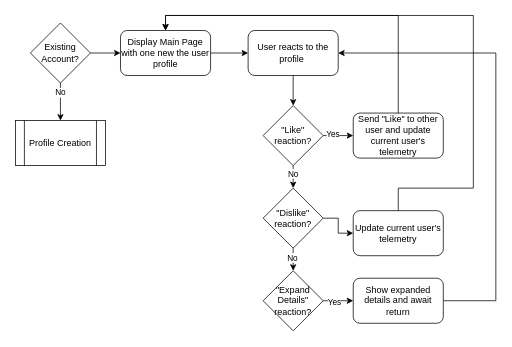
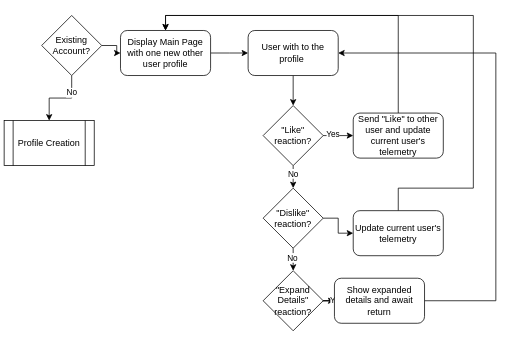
  <mxCell id="0" />
  <mxCell id="1" parent="0" />
  <mxCell id="2" style="edgeStyle=orthogonalEdgeStyle;rounded=0;orthogonalLoop=1;jettySize=auto;html=1;exitX=0.5;exitY=1;exitDx=0;exitDy=0;entryX=0.5;entryY=0;entryDx=0;entryDy=0;" edge="1" parent="1" source="5" target="6"><mxGeometry relative="1" as="geometry" /></mxCell>
  <mxCell id="3" value="No" style="edgeLabel;html=1;align=center;verticalAlign=middle;resizable=0;points=[];" vertex="1" connectable="0" parent="2"><mxGeometry x="-0.514" y="-1" relative="1" as="geometry"><mxPoint as="offset" /></mxGeometry></mxCell>
  <mxCell id="4" style="edgeStyle=orthogonalEdgeStyle;rounded=0;orthogonalLoop=1;jettySize=auto;html=1;entryX=0;entryY=0.5;entryDx=0;entryDy=0;" edge="1" parent="1" source="5" target="8"><mxGeometry relative="1" as="geometry" /></mxCell>
- <mxCell id="5" value="Existing Account?" style="rhombus;whiteSpace=wrap;html=1;" parent="1" vertex="1"><mxGeometry x="40" y="30" width="80" height="80" as="geometry" /></mxCell>
- <mxCell id="6" value="&lt;div&gt;Profile Creation&lt;/div&gt;" style="shape=process;whiteSpace=wrap;html=1;backgroundOutline=1;" vertex="1" parent="1"><mxGeometry x="20" y="160" width="120" height="60" as="geometry" /></mxCell>
+ <mxCell id="5" value="Existing Account?" style="rhombus;whiteSpace=wrap;html=1;" parent="1" vertex="1"><mxGeometry x="55" y="20" width="80" height="80" as="geometry" /></mxCell>
+ <mxCell id="6" value="&lt;div&gt;Profile Creation&lt;/div&gt;" style="shape=process;whiteSpace=wrap;html=1;backgroundOutline=1;" vertex="1" parent="1"><mxGeometry x="5" y="160" width="120" height="60" as="geometry" /></mxCell>
  <mxCell id="7" style="edgeStyle=orthogonalEdgeStyle;rounded=0;orthogonalLoop=1;jettySize=auto;html=1;exitX=1;exitY=0.5;exitDx=0;exitDy=0;entryX=0;entryY=0.5;entryDx=0;entryDy=0;" edge="1" parent="1" source="8"><mxGeometry relative="1" as="geometry"><mxPoint x="330" y="70" as="targetPoint" /></mxGeometry></mxCell>
- <mxCell id="8" value="Display Main Page with one new the user profile" style="rounded=1;whiteSpace=wrap;html=1;" vertex="1" parent="1"><mxGeometry x="160" y="40" width="120" height="60" as="geometry" /></mxCell>
+ <mxCell id="8" value="Display Main Page with one new other user profile" style="rounded=1;whiteSpace=wrap;html=1;" vertex="1" parent="1"><mxGeometry x="160" y="40" width="120" height="60" as="geometry" /></mxCell>
  <mxCell id="9" style="edgeStyle=orthogonalEdgeStyle;rounded=0;orthogonalLoop=1;jettySize=auto;html=1;exitX=0.5;exitY=1;exitDx=0;exitDy=0;entryX=0.5;entryY=0;entryDx=0;entryDy=0;" edge="1" parent="1" source="10" target="15"><mxGeometry relative="1" as="geometry" /></mxCell>
- <mxCell id="10" value="User reacts to the profile&amp;nbsp;" style="rounded=1;whiteSpace=wrap;html=1;" vertex="1" parent="1"><mxGeometry x="330" y="40" width="120" height="60" as="geometry" /></mxCell>
+ <mxCell id="10" value="User with to the profile&amp;nbsp;" style="rounded=1;whiteSpace=wrap;html=1;" vertex="1" parent="1"><mxGeometry x="330" y="40" width="120" height="60" as="geometry" /></mxCell>
  <mxCell id="11" style="edgeStyle=orthogonalEdgeStyle;rounded=0;orthogonalLoop=1;jettySize=auto;html=1;exitX=1;exitY=0.5;exitDx=0;exitDy=0;" edge="1" parent="1" source="15"><mxGeometry relative="1" as="geometry"><mxPoint x="470" y="180" as="targetPoint" /></mxGeometry></mxCell>
  <mxCell id="12" value="&lt;div&gt;Yes&lt;/div&gt;" style="edgeLabel;html=1;align=center;verticalAlign=middle;resizable=0;points=[];" vertex="1" connectable="0" parent="11"><mxGeometry x="-0.013" y="2" relative="1" as="geometry"><mxPoint x="-10" y="-2" as="offset" /></mxGeometry></mxCell>
  <mxCell id="13" style="edgeStyle=orthogonalEdgeStyle;rounded=0;orthogonalLoop=1;jettySize=auto;html=1;exitX=0.5;exitY=1;exitDx=0;exitDy=0;entryX=0.5;entryY=0;entryDx=0;entryDy=0;" edge="1" parent="1" source="15" target="21"><mxGeometry relative="1" as="geometry" /></mxCell>
  <mxCell id="14" value="No" style="edgeLabel;html=1;align=center;verticalAlign=middle;resizable=0;points=[];" vertex="1" connectable="0" parent="13"><mxGeometry x="-0.333" y="-1" relative="1" as="geometry"><mxPoint as="offset" /></mxGeometry></mxCell>
  <mxCell id="15" value="&quot;Like&quot; reaction?" style="rhombus;whiteSpace=wrap;html=1;" vertex="1" parent="1"><mxGeometry x="350" y="140" width="80" height="80" as="geometry" /></mxCell>
  <mxCell id="16" style="edgeStyle=orthogonalEdgeStyle;rounded=0;orthogonalLoop=1;jettySize=auto;html=1;entryX=0.5;entryY=0;entryDx=0;entryDy=0;" edge="1" parent="1" source="17" target="8"><mxGeometry relative="1" as="geometry"><Array as="points"><mxPoint x="530" y="20" /><mxPoint x="220" y="20" /></Array></mxGeometry></mxCell>
  <mxCell id="17" value="Send &quot;Like&quot; to other user and update current user's telemetry" style="rounded=1;whiteSpace=wrap;html=1;" vertex="1" parent="1"><mxGeometry x="470" y="150" width="120" height="60" as="geometry" /></mxCell>
  <mxCell id="18" style="edgeStyle=orthogonalEdgeStyle;rounded=0;orthogonalLoop=1;jettySize=auto;html=1;exitX=1;exitY=0.5;exitDx=0;exitDy=0;entryX=0;entryY=0.5;entryDx=0;entryDy=0;" edge="1" parent="1" source="21" target="23"><mxGeometry relative="1" as="geometry" /></mxCell>
  <mxCell id="19" style="edgeStyle=orthogonalEdgeStyle;rounded=0;orthogonalLoop=1;jettySize=auto;html=1;" edge="1" parent="1" source="21" target="26"><mxGeometry relative="1" as="geometry" /></mxCell>
  <mxCell id="20" value="No" style="edgeLabel;html=1;align=center;verticalAlign=middle;resizable=0;points=[];" vertex="1" connectable="0" parent="19"><mxGeometry x="0.28" y="-2" relative="1" as="geometry"><mxPoint as="offset" /></mxGeometry></mxCell>
  <mxCell id="21" value="&quot;Dislike&quot; reaction?" style="rhombus;whiteSpace=wrap;html=1;" vertex="1" parent="1"><mxGeometry x="350" y="250" width="80" height="80" as="geometry" /></mxCell>
  <mxCell id="22" style="edgeStyle=orthogonalEdgeStyle;rounded=0;orthogonalLoop=1;jettySize=auto;html=1;exitX=0.5;exitY=0;exitDx=0;exitDy=0;" edge="1" parent="1" source="23"><mxGeometry relative="1" as="geometry"><mxPoint x="220" y="40" as="targetPoint" /><mxPoint x="520" y="250" as="sourcePoint" /><Array as="points"><mxPoint x="530" y="250" /><mxPoint x="630" y="250" /><mxPoint x="630" y="20" /><mxPoint x="220" y="20" /></Array></mxGeometry></mxCell>
  <mxCell id="23" value="Update current user's telemetry" style="rounded=1;whiteSpace=wrap;html=1;" vertex="1" parent="1"><mxGeometry x="470" y="280" width="120" height="60" as="geometry" /></mxCell>
  <mxCell id="24" style="edgeStyle=orthogonalEdgeStyle;rounded=0;orthogonalLoop=1;jettySize=auto;html=1;exitX=1;exitY=0.5;exitDx=0;exitDy=0;" edge="1" parent="1" source="26" target="28"><mxGeometry relative="1" as="geometry" /></mxCell>
  <mxCell id="25" value="Yes" style="edgeLabel;html=1;align=center;verticalAlign=middle;resizable=0;points=[];" vertex="1" connectable="0" parent="24"><mxGeometry x="-0.3" y="-1" relative="1" as="geometry"><mxPoint as="offset" /></mxGeometry></mxCell>
  <mxCell id="26" value="&quot;Expand Details&quot; reaction?" style="rhombus;whiteSpace=wrap;html=1;" vertex="1" parent="1"><mxGeometry x="350" y="360" width="80" height="80" as="geometry" /></mxCell>
  <mxCell id="27" style="edgeStyle=orthogonalEdgeStyle;rounded=0;orthogonalLoop=1;jettySize=auto;html=1;exitX=1;exitY=0.5;exitDx=0;exitDy=0;entryX=1;entryY=0.5;entryDx=0;entryDy=0;" edge="1" parent="1" source="28" target="10"><mxGeometry relative="1" as="geometry"><Array as="points"><mxPoint x="660" y="400" /><mxPoint x="660" y="70" /></Array></mxGeometry></mxCell>
- <mxCell id="28" value="Show expanded details and await return" style="rounded=1;whiteSpace=wrap;html=1;" vertex="1" parent="1"><mxGeometry x="470" y="370" width="120" height="60" as="geometry" /></mxCell>
+ <mxCell id="28" value="Show expanded details and await return" style="rounded=1;whiteSpace=wrap;html=1;" vertex="1" parent="1"><mxGeometry x="445" y="370" width="120" height="60" as="geometry" /></mxCell>
